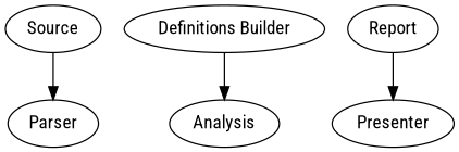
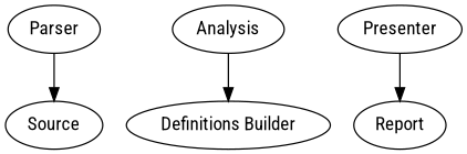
  digraph {
    fontname="Roboto Condensed"
    node [fontname="Roboto Condensed"]
    edge [fontname="Roboto Condensed"]
    Source
    Parser
    "Definitions Builder"
    Analysis
    Report
    Presenter
-   Source -> Parser
-   "Definitions Builder" -> Analysis
-   Report -> Presenter
+   Parser -> Source
+   Analysis -> "Definitions Builder"
+   Presenter -> Report
  }
